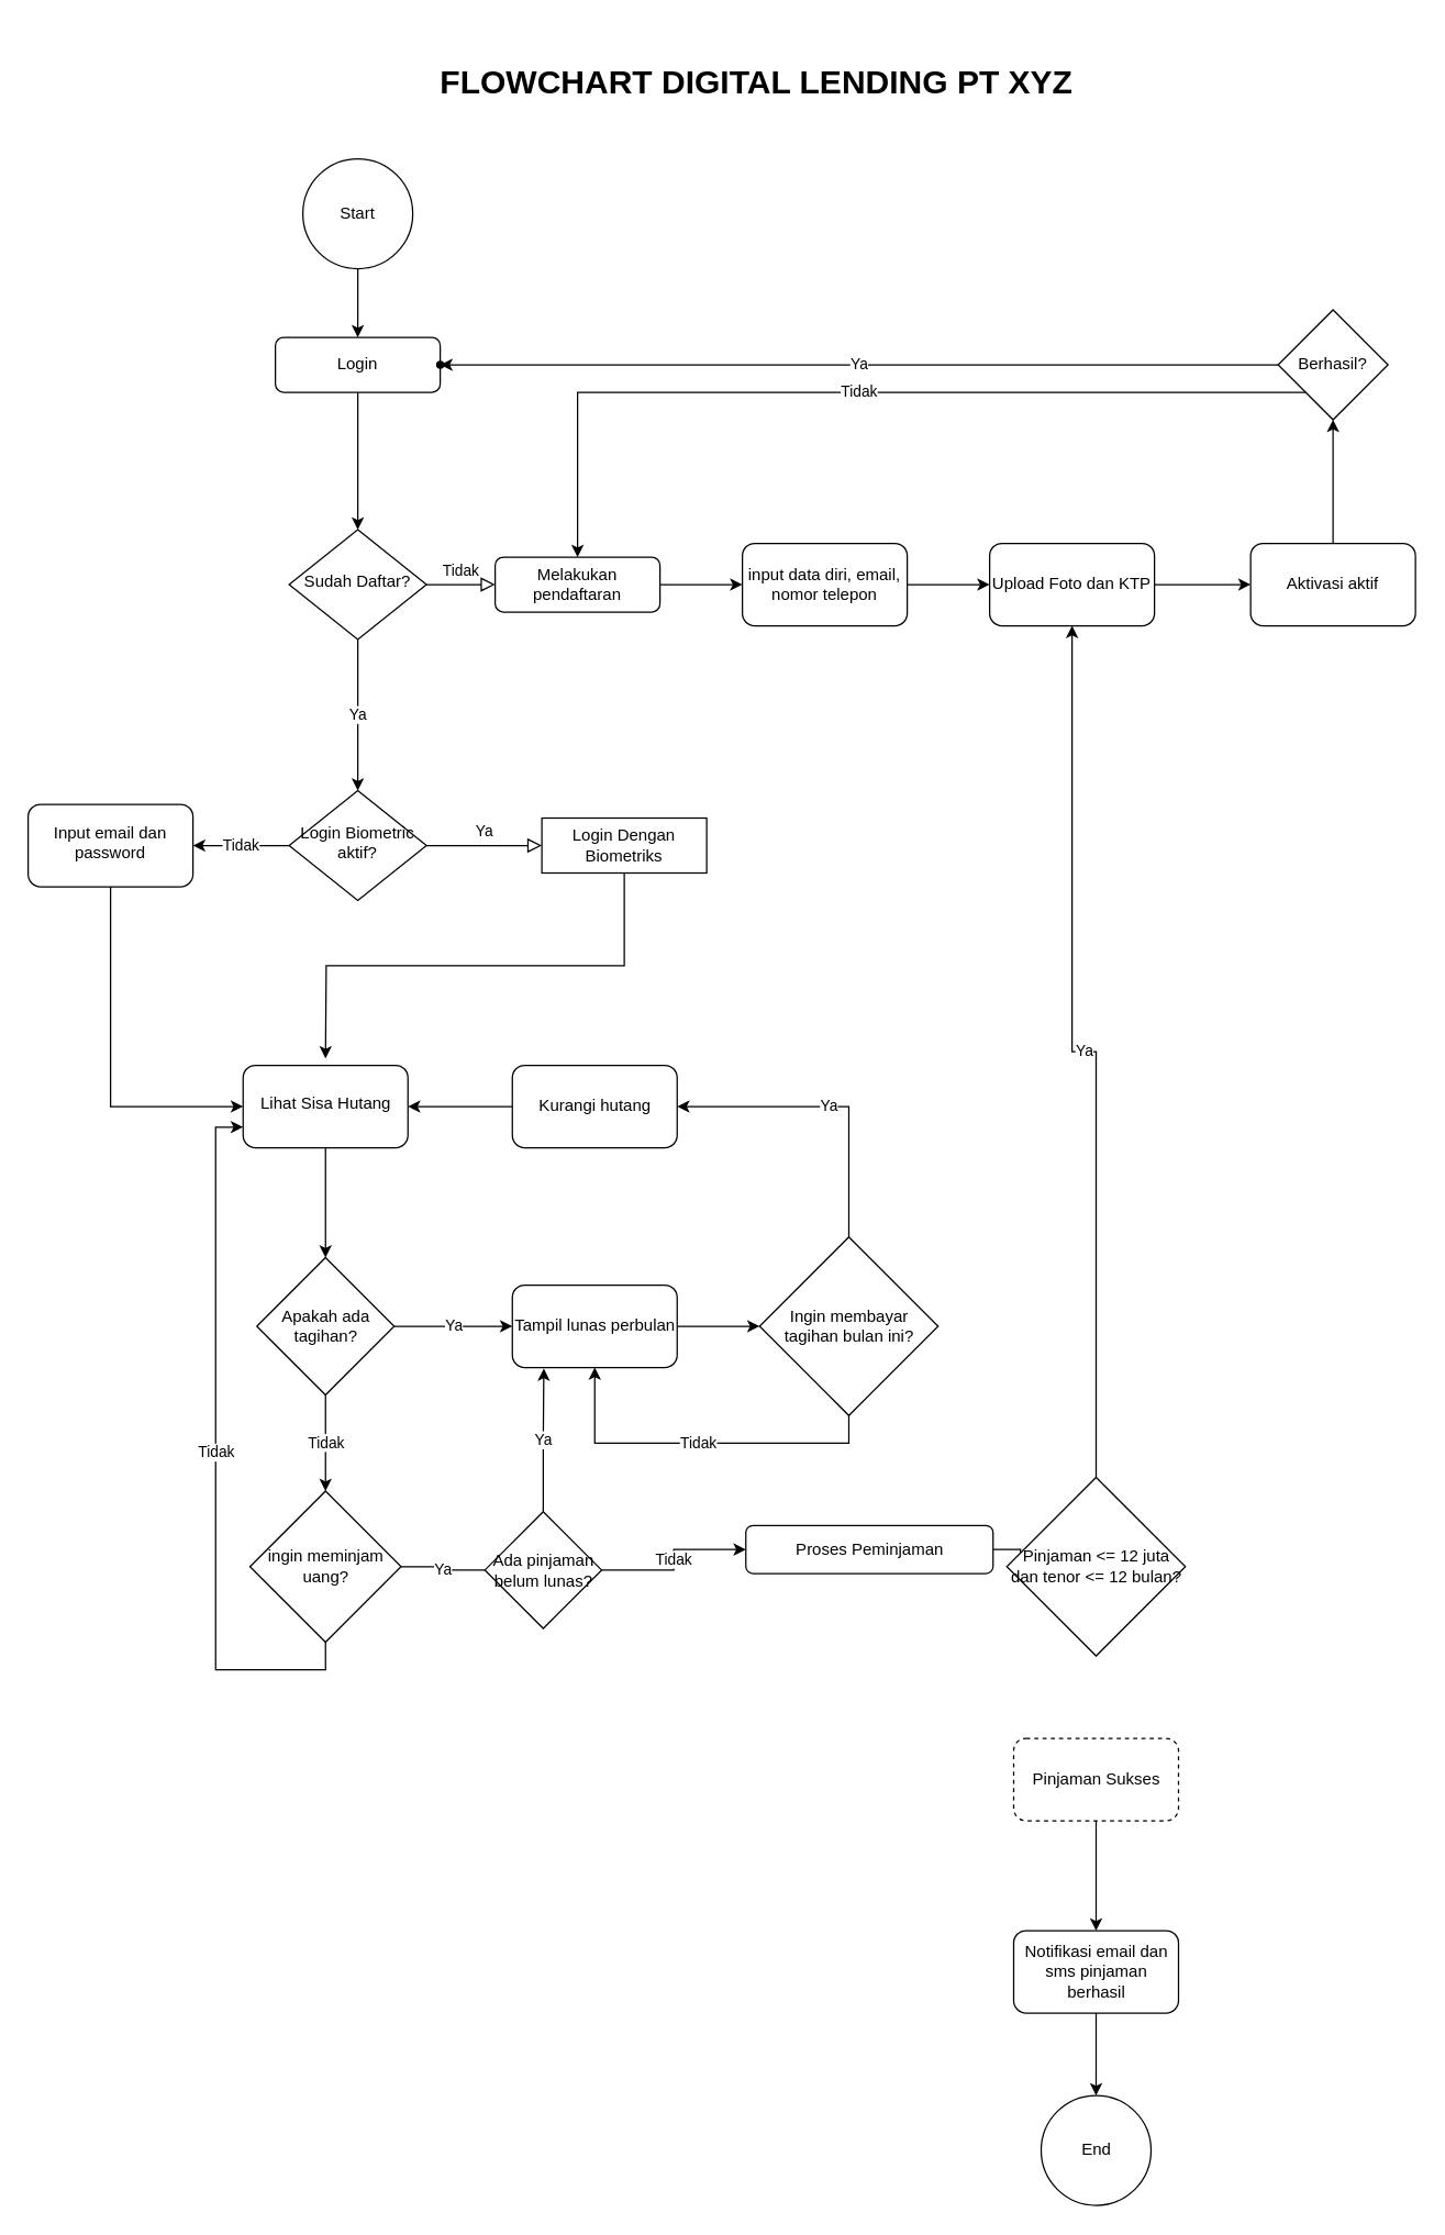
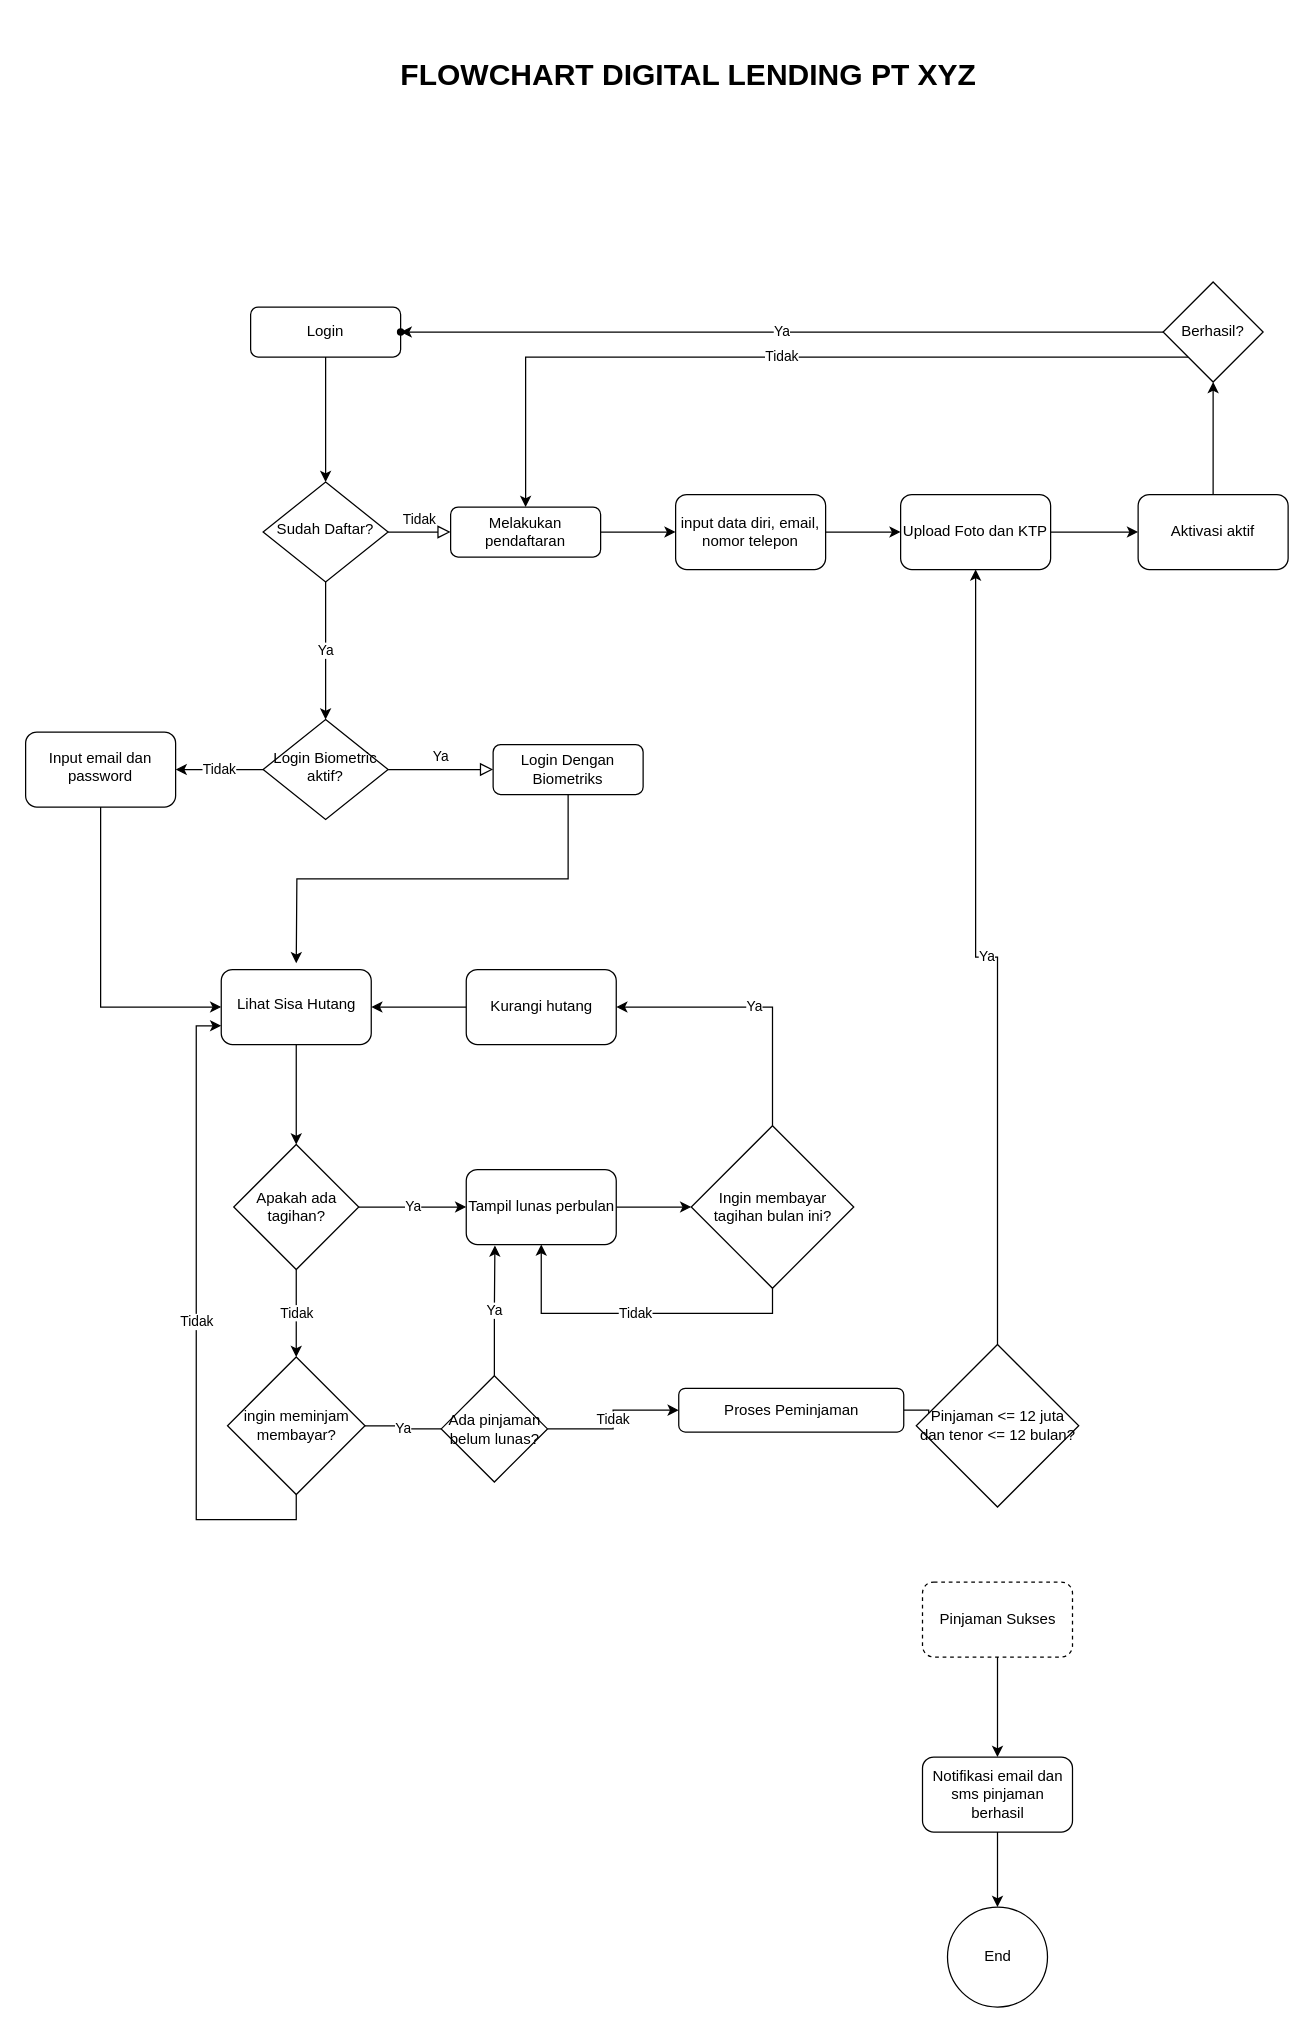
  <mxCell id="0" />
  <mxCell id="1" parent="0" />
  <mxCell id="2" style="edgeStyle=orthogonalEdgeStyle;rounded=0;orthogonalLoop=1;jettySize=auto;html=1;exitX=0.5;exitY=1;exitDx=0;exitDy=0;endArrow=classic;endFill=1;" edge="1" parent="1" source="3" target="6"><mxGeometry relative="1" as="geometry" /></mxCell>
  <mxCell id="3" value="Login" style="rounded=1;whiteSpace=wrap;html=1;fontSize=12;glass=0;strokeWidth=1;shadow=0;" parent="1" vertex="1"><mxGeometry x="200" y="245" width="120" height="40" as="geometry" /></mxCell>
  <mxCell id="4" value="Tidak" style="edgeStyle=orthogonalEdgeStyle;rounded=0;html=1;jettySize=auto;orthogonalLoop=1;fontSize=11;endArrow=block;endFill=0;endSize=8;strokeWidth=1;shadow=0;labelBackgroundColor=none;" parent="1" source="6" target="8" edge="1"><mxGeometry y="10" relative="1" as="geometry"><mxPoint as="offset" /></mxGeometry></mxCell>
  <mxCell id="5" value="Ya" style="edgeStyle=orthogonalEdgeStyle;rounded=0;orthogonalLoop=1;jettySize=auto;html=1;exitX=0.5;exitY=1;exitDx=0;exitDy=0;entryX=0.5;entryY=0;entryDx=0;entryDy=0;endArrow=classic;endFill=1;" edge="1" parent="1" source="6" target="11"><mxGeometry relative="1" as="geometry" /></mxCell>
  <mxCell id="6" value="Sudah Daftar?" style="rhombus;whiteSpace=wrap;html=1;shadow=0;fontFamily=Helvetica;fontSize=12;align=center;strokeWidth=1;spacing=6;spacingTop=-4;" parent="1" vertex="1"><mxGeometry x="210" y="385" width="100" height="80" as="geometry" /></mxCell>
  <mxCell id="7" value="" style="edgeStyle=orthogonalEdgeStyle;rounded=0;orthogonalLoop=1;jettySize=auto;html=1;" edge="1" parent="1" source="8" target="15"><mxGeometry relative="1" as="geometry" /></mxCell>
  <mxCell id="8" value="Melakukan pendaftaran" style="rounded=1;whiteSpace=wrap;html=1;fontSize=12;glass=0;strokeWidth=1;shadow=0;" parent="1" vertex="1"><mxGeometry x="360" y="405" width="120" height="40" as="geometry" /></mxCell>
  <mxCell id="9" value="Ya" style="edgeStyle=orthogonalEdgeStyle;rounded=0;html=1;jettySize=auto;orthogonalLoop=1;fontSize=11;endArrow=block;endFill=0;endSize=8;strokeWidth=1;shadow=0;labelBackgroundColor=none;" parent="1" source="11" target="13" edge="1"><mxGeometry y="10" relative="1" as="geometry"><mxPoint as="offset" /></mxGeometry></mxCell>
  <mxCell id="10" value="Tidak" style="edgeStyle=orthogonalEdgeStyle;rounded=0;orthogonalLoop=1;jettySize=auto;html=1;" edge="1" parent="1" source="11" target="27"><mxGeometry relative="1" as="geometry" /></mxCell>
  <mxCell id="11" value="Login Biometric aktif?" style="rhombus;whiteSpace=wrap;html=1;shadow=0;fontFamily=Helvetica;fontSize=12;align=center;strokeWidth=1;spacing=6;spacingTop=-4;" parent="1" vertex="1"><mxGeometry x="210" y="575" width="100" height="80" as="geometry" /></mxCell>
  <mxCell id="12" style="edgeStyle=orthogonalEdgeStyle;rounded=0;orthogonalLoop=1;jettySize=auto;html=1;exitX=0.5;exitY=1;exitDx=0;exitDy=0;entryX=0.352;entryY=0.437;entryDx=0;entryDy=0;entryPerimeter=0;endArrow=classic;endFill=1;" edge="1" parent="1" source="13"><mxGeometry relative="1" as="geometry"><mxPoint x="236.5" y="770" as="targetPoint" /></mxGeometry></mxCell>
- <mxCell id="13" value="Login Dengan Biometriks" style="whiteSpace=wrap;html=1;fontSize=12;glass=0;strokeWidth=1;shadow=0;rounded=0;" parent="1" vertex="1"><mxGeometry x="394" y="595" width="120" height="40" as="geometry" /></mxCell>
+ <mxCell id="13" value="Login Dengan Biometriks" style="rounded=1;whiteSpace=wrap;html=1;fontSize=12;glass=0;strokeWidth=1;shadow=0;" parent="1" vertex="1"><mxGeometry x="394" y="595" width="120" height="40" as="geometry" /></mxCell>
  <mxCell id="14" value="" style="edgeStyle=orthogonalEdgeStyle;rounded=0;orthogonalLoop=1;jettySize=auto;html=1;" edge="1" parent="1" source="15" target="17"><mxGeometry relative="1" as="geometry" /></mxCell>
  <mxCell id="15" value="input data diri, email, nomor telepon" style="rounded=1;whiteSpace=wrap;html=1;glass=0;strokeWidth=1;shadow=0;" vertex="1" parent="1"><mxGeometry x="540" y="395" width="120" height="60" as="geometry" /></mxCell>
  <mxCell id="16" value="" style="edgeStyle=orthogonalEdgeStyle;rounded=0;orthogonalLoop=1;jettySize=auto;html=1;" edge="1" parent="1" source="17" target="19"><mxGeometry relative="1" as="geometry" /></mxCell>
  <mxCell id="17" value="Upload Foto dan KTP" style="rounded=1;whiteSpace=wrap;html=1;glass=0;strokeWidth=1;shadow=0;" vertex="1" parent="1"><mxGeometry x="720" y="395" width="120" height="60" as="geometry" /></mxCell>
  <mxCell id="18" value="" style="edgeStyle=orthogonalEdgeStyle;rounded=0;orthogonalLoop=1;jettySize=auto;html=1;" edge="1" parent="1" source="19" target="22"><mxGeometry relative="1" as="geometry" /></mxCell>
  <mxCell id="19" value="Aktivasi aktif" style="rounded=1;whiteSpace=wrap;html=1;glass=0;strokeWidth=1;shadow=0;" vertex="1" parent="1"><mxGeometry x="910" y="395" width="120" height="60" as="geometry" /></mxCell>
  <mxCell id="20" value="Ya" style="edgeStyle=orthogonalEdgeStyle;rounded=0;orthogonalLoop=1;jettySize=auto;html=1;" edge="1" parent="1" source="22" target="25"><mxGeometry relative="1" as="geometry" /></mxCell>
  <mxCell id="21" value="Tidak" style="edgeStyle=orthogonalEdgeStyle;rounded=0;orthogonalLoop=1;jettySize=auto;html=1;exitX=0;exitY=1;exitDx=0;exitDy=0;entryX=0.5;entryY=0;entryDx=0;entryDy=0;" edge="1" parent="1" source="22" target="8"><mxGeometry relative="1" as="geometry" /></mxCell>
  <mxCell id="22" value="Berhasil?" style="rhombus;whiteSpace=wrap;html=1;" vertex="1" parent="1"><mxGeometry x="930" y="225" width="80" height="80" as="geometry" /></mxCell>
- <mxCell id="23" value="" style="edgeStyle=orthogonalEdgeStyle;rounded=0;orthogonalLoop=1;jettySize=auto;html=1;" edge="1" parent="1" source="24" target="3"><mxGeometry relative="1" as="geometry" /></mxCell>
- <mxCell id="24" value="Start" style="ellipse;whiteSpace=wrap;html=1;aspect=fixed;" vertex="1" parent="1"><mxGeometry x="220" y="115" width="80" height="80" as="geometry" /></mxCell>
  <mxCell id="25" value="" style="shape=waypoint;sketch=0;size=6;pointerEvents=1;points=[];fillColor=default;resizable=0;rotatable=0;perimeter=centerPerimeter;snapToPoint=1;" vertex="1" parent="1"><mxGeometry x="300" y="245" width="40" height="40" as="geometry" /></mxCell>
  <mxCell id="26" style="edgeStyle=orthogonalEdgeStyle;rounded=0;orthogonalLoop=1;jettySize=auto;html=1;exitX=0.5;exitY=1;exitDx=0;exitDy=0;entryX=0;entryY=0.5;entryDx=0;entryDy=0;endArrow=classic;endFill=1;" edge="1" parent="1" source="27" target="29"><mxGeometry relative="1" as="geometry" /></mxCell>
  <mxCell id="27" value="Input email dan password" style="rounded=1;whiteSpace=wrap;html=1;shadow=0;strokeWidth=1;spacing=6;spacingTop=-4;" vertex="1" parent="1"><mxGeometry x="20" y="585" width="120" height="60" as="geometry" /></mxCell>
  <mxCell id="28" value="" style="edgeStyle=orthogonalEdgeStyle;rounded=0;orthogonalLoop=1;jettySize=auto;html=1;endArrow=classic;endFill=1;" edge="1" parent="1" source="29" target="32"><mxGeometry relative="1" as="geometry" /></mxCell>
  <mxCell id="29" value="Lihat Sisa Hutang" style="whiteSpace=wrap;html=1;rounded=1;shadow=0;strokeWidth=1;spacing=6;spacingTop=-4;" vertex="1" parent="1"><mxGeometry x="176.5" y="775" width="120" height="60" as="geometry" /></mxCell>
  <mxCell id="30" value="Ya" style="edgeStyle=orthogonalEdgeStyle;rounded=0;orthogonalLoop=1;jettySize=auto;html=1;endArrow=classic;endFill=1;" edge="1" parent="1" source="32" target="34"><mxGeometry relative="1" as="geometry" /></mxCell>
  <mxCell id="31" value="Tidak" style="edgeStyle=orthogonalEdgeStyle;rounded=0;orthogonalLoop=1;jettySize=auto;html=1;endArrow=classic;endFill=1;" edge="1" parent="1" source="32" target="37"><mxGeometry relative="1" as="geometry" /></mxCell>
  <mxCell id="32" value="Apakah ada tagihan?" style="rhombus;whiteSpace=wrap;html=1;" vertex="1" parent="1"><mxGeometry x="186.5" y="915" width="100" height="100" as="geometry" /></mxCell>
  <mxCell id="33" value="" style="edgeStyle=orthogonalEdgeStyle;rounded=0;orthogonalLoop=1;jettySize=auto;html=1;endArrow=classic;endFill=1;" edge="1" parent="1" source="34" target="40"><mxGeometry relative="1" as="geometry" /></mxCell>
  <mxCell id="34" value="Tampil lunas perbulan" style="rounded=1;whiteSpace=wrap;html=1;" vertex="1" parent="1"><mxGeometry x="372.5" y="935" width="120" height="60" as="geometry" /></mxCell>
  <mxCell id="35" value="Tidak" style="edgeStyle=orthogonalEdgeStyle;rounded=0;orthogonalLoop=1;jettySize=auto;html=1;endArrow=classic;endFill=1;startArrow=none;" edge="1" parent="1" source="52" target="44"><mxGeometry relative="1" as="geometry" /></mxCell>
  <mxCell id="36" value="Tidak" style="edgeStyle=orthogonalEdgeStyle;rounded=0;orthogonalLoop=1;jettySize=auto;html=1;exitX=0.5;exitY=1;exitDx=0;exitDy=0;entryX=0;entryY=0.75;entryDx=0;entryDy=0;endArrow=classic;endFill=1;" edge="1" parent="1" source="37" target="29"><mxGeometry relative="1" as="geometry" /></mxCell>
- <mxCell id="37" value="ingin meminjam uang?" style="rhombus;whiteSpace=wrap;html=1;" vertex="1" parent="1"><mxGeometry x="181.5" y="1085" width="110" height="110" as="geometry" /></mxCell>
+ <mxCell id="37" value="ingin meminjam membayar?" style="rhombus;whiteSpace=wrap;html=1;" vertex="1" parent="1"><mxGeometry x="181.5" y="1085" width="110" height="110" as="geometry" /></mxCell>
  <mxCell id="38" value="Tidak" style="edgeStyle=orthogonalEdgeStyle;rounded=0;orthogonalLoop=1;jettySize=auto;html=1;exitX=0.5;exitY=1;exitDx=0;exitDy=0;entryX=0.5;entryY=1;entryDx=0;entryDy=0;endArrow=classic;endFill=1;" edge="1" parent="1" source="40" target="34"><mxGeometry relative="1" as="geometry" /></mxCell>
  <mxCell id="39" value="Ya" style="edgeStyle=orthogonalEdgeStyle;rounded=0;orthogonalLoop=1;jettySize=auto;html=1;exitX=0.5;exitY=0;exitDx=0;exitDy=0;entryX=1;entryY=0.5;entryDx=0;entryDy=0;endArrow=classic;endFill=1;" edge="1" parent="1" source="40" target="42"><mxGeometry relative="1" as="geometry" /></mxCell>
  <mxCell id="40" value="Ingin membayar tagihan bulan ini?" style="rhombus;whiteSpace=wrap;html=1;" vertex="1" parent="1"><mxGeometry x="552.5" y="900" width="130" height="130" as="geometry" /></mxCell>
  <mxCell id="41" style="edgeStyle=orthogonalEdgeStyle;rounded=0;orthogonalLoop=1;jettySize=auto;html=1;exitX=0;exitY=0.5;exitDx=0;exitDy=0;endArrow=classic;endFill=1;" edge="1" parent="1" source="42" target="29"><mxGeometry relative="1" as="geometry" /></mxCell>
  <mxCell id="42" value="Kurangi hutang" style="rounded=1;whiteSpace=wrap;html=1;" vertex="1" parent="1"><mxGeometry x="372.5" y="775" width="120" height="60" as="geometry" /></mxCell>
  <mxCell id="43" style="edgeStyle=orthogonalEdgeStyle;rounded=0;orthogonalLoop=1;jettySize=auto;html=1;exitX=1;exitY=0.5;exitDx=0;exitDy=0;endArrow=classic;endFill=1;" edge="1" parent="1" source="44" target="46"><mxGeometry relative="1" as="geometry" /></mxCell>
  <mxCell id="44" value="Proses Peminjaman" style="rounded=1;whiteSpace=wrap;html=1;" vertex="1" parent="1"><mxGeometry x="542.5" y="1110" width="180" height="35" as="geometry" /></mxCell>
  <mxCell id="45" value="Ya" style="edgeStyle=orthogonalEdgeStyle;rounded=0;orthogonalLoop=1;jettySize=auto;html=1;endArrow=classic;endFill=1;" edge="1" parent="1" source="46" target="17"><mxGeometry relative="1" as="geometry" /></mxCell>
  <mxCell id="46" value="Pinjaman &amp;lt;= 12 juta dan tenor &amp;lt;= 12 bulan?" style="rhombus;whiteSpace=wrap;html=1;" vertex="1" parent="1"><mxGeometry x="732.5" y="1075" width="130" height="130" as="geometry" /></mxCell>
  <mxCell id="47" value="" style="edgeStyle=orthogonalEdgeStyle;rounded=0;orthogonalLoop=1;jettySize=auto;html=1;endArrow=classic;endFill=1;" edge="1" parent="1" source="48" target="50"><mxGeometry relative="1" as="geometry" /></mxCell>
  <mxCell id="48" value="Pinjaman Sukses" style="rounded=1;whiteSpace=wrap;html=1;dashed=1;" vertex="1" parent="1"><mxGeometry x="737.5" y="1265" width="120" height="60" as="geometry" /></mxCell>
  <mxCell id="49" style="edgeStyle=orthogonalEdgeStyle;rounded=0;orthogonalLoop=1;jettySize=auto;html=1;exitX=0.5;exitY=1;exitDx=0;exitDy=0;endArrow=classic;endFill=1;" edge="1" parent="1" source="50" target="54"><mxGeometry relative="1" as="geometry" /></mxCell>
  <mxCell id="50" value="Notifikasi email dan sms pinjaman berhasil" style="rounded=1;whiteSpace=wrap;html=1;" vertex="1" parent="1"><mxGeometry x="737.5" y="1405" width="120" height="60" as="geometry" /></mxCell>
  <mxCell id="51" value="Ya" style="edgeStyle=orthogonalEdgeStyle;rounded=0;orthogonalLoop=1;jettySize=auto;html=1;exitX=0.5;exitY=0;exitDx=0;exitDy=0;entryX=0.191;entryY=1.012;entryDx=0;entryDy=0;entryPerimeter=0;endArrow=classic;endFill=1;" edge="1" parent="1" source="52" target="34"><mxGeometry relative="1" as="geometry" /></mxCell>
  <mxCell id="52" value="Ada pinjaman belum lunas?" style="rhombus;whiteSpace=wrap;html=1;" vertex="1" parent="1"><mxGeometry x="352.5" y="1100" width="85" height="85" as="geometry" /></mxCell>
  <mxCell id="53" value="Ya" style="edgeStyle=orthogonalEdgeStyle;rounded=0;orthogonalLoop=1;jettySize=auto;html=1;endArrow=none;endFill=1;" edge="1" parent="1" source="37" target="52"><mxGeometry relative="1" as="geometry"><mxPoint x="291.5" y="1140" as="sourcePoint" /><mxPoint x="462.5" y="1140" as="targetPoint" /></mxGeometry></mxCell>
  <mxCell id="54" value="End" style="ellipse;whiteSpace=wrap;html=1;aspect=fixed;" vertex="1" parent="1"><mxGeometry x="757.5" y="1525" width="80" height="80" as="geometry" /></mxCell>
  <mxCell id="55" value="&lt;h1&gt;&lt;b&gt;FLOWCHART DIGITAL LENDING PT XYZ&lt;/b&gt;&lt;/h1&gt;" style="text;html=1;align=center;verticalAlign=middle;resizable=0;points=[];autosize=1;strokeColor=none;fillColor=none;" vertex="1" parent="1"><mxGeometry x="280" y="20" width="540" height="80" as="geometry" /></mxCell>
